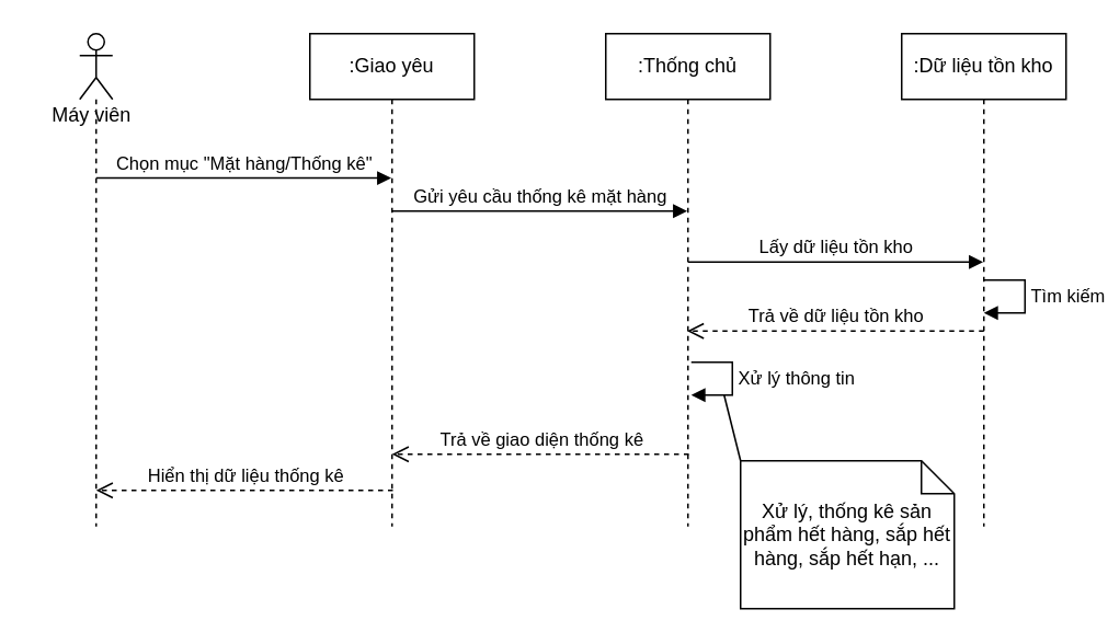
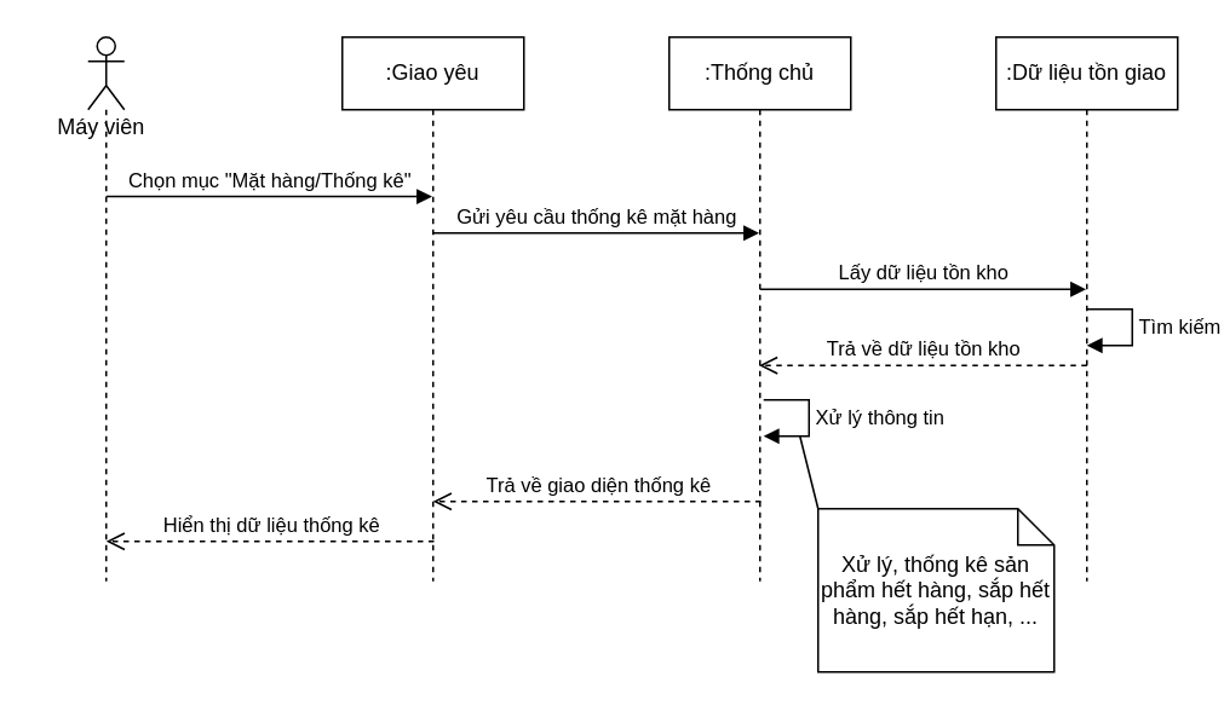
  <mxCell id="0" />
  <mxCell id="1" parent="0" />
  <mxCell id="2" value="" style="shape=umlLifeline;participant=umlActor;perimeter=lifelinePerimeter;whiteSpace=wrap;html=1;container=1;collapsible=0;recursiveResize=0;verticalAlign=top;spacingTop=36;outlineConnect=0;" vertex="1" parent="1"><mxGeometry x="48" y="20" width="20" height="300" as="geometry" /></mxCell>
  <mxCell id="3" value=":Thống chủ" style="shape=umlLifeline;perimeter=lifelinePerimeter;whiteSpace=wrap;html=1;container=1;collapsible=0;recursiveResize=0;outlineConnect=0;" vertex="1" parent="1"><mxGeometry x="368" y="20" width="100" height="300" as="geometry" /></mxCell>
  <mxCell id="4" value="Xử lý thông tin" style="edgeStyle=orthogonalEdgeStyle;html=1;align=left;spacingLeft=2;endArrow=block;rounded=0;entryX=1;entryY=0;" edge="1" parent="3"><mxGeometry relative="1" as="geometry"><mxPoint x="52" y="200" as="sourcePoint" /><Array as="points"><mxPoint x="77" y="200" /></Array><mxPoint x="52" y="220" as="targetPoint" /></mxGeometry></mxCell>
  <mxCell id="5" value=":Giao yêu" style="shape=umlLifeline;perimeter=lifelinePerimeter;whiteSpace=wrap;html=1;container=1;collapsible=0;recursiveResize=0;outlineConnect=0;" vertex="1" parent="1"><mxGeometry x="188" y="20" width="100" height="300" as="geometry" /></mxCell>
- <mxCell id="6" value=":Dữ liệu&amp;nbsp;tồn kho" style="shape=umlLifeline;perimeter=lifelinePerimeter;whiteSpace=wrap;html=1;container=1;collapsible=0;recursiveResize=0;outlineConnect=0;" vertex="1" parent="1"><mxGeometry x="548" y="20" width="100" height="300" as="geometry" /></mxCell>
+ <mxCell id="6" value=":Dữ liệu&amp;nbsp;tồn giao" style="shape=umlLifeline;perimeter=lifelinePerimeter;whiteSpace=wrap;html=1;container=1;collapsible=0;recursiveResize=0;outlineConnect=0;" vertex="1" parent="1"><mxGeometry x="548" y="20" width="100" height="300" as="geometry" /></mxCell>
  <mxCell id="7" value="Tìm kiếm" style="edgeStyle=orthogonalEdgeStyle;html=1;align=left;spacingLeft=2;endArrow=block;rounded=0;entryX=1;entryY=0;" edge="1" parent="6"><mxGeometry relative="1" as="geometry"><mxPoint x="50" y="150" as="sourcePoint" /><Array as="points"><mxPoint x="75" y="150" /></Array><mxPoint x="50" y="170" as="targetPoint" /></mxGeometry></mxCell>
  <mxCell id="8" value="Chọn mục &quot;Mặt hàng/Thống kê&quot;" style="html=1;verticalAlign=bottom;endArrow=block;rounded=0;exitX=0.5;exitY=0.243;exitDx=0;exitDy=0;exitPerimeter=0;" edge="1" parent="1"><mxGeometry width="80" relative="1" as="geometry"><mxPoint x="58" y="107.9" as="sourcePoint" /><mxPoint x="237.5" y="107.9" as="targetPoint" /></mxGeometry></mxCell>
  <mxCell id="9" value="Gửi yêu cầu thống kê mặt hàng" style="html=1;verticalAlign=bottom;endArrow=block;rounded=0;exitX=0.5;exitY=0.243;exitDx=0;exitDy=0;exitPerimeter=0;" edge="1" parent="1"><mxGeometry width="80" relative="1" as="geometry"><mxPoint x="238" y="128" as="sourcePoint" /><mxPoint x="417.5" y="128" as="targetPoint" /></mxGeometry></mxCell>
  <mxCell id="10" value="Lấy dữ liệu tồn kho" style="html=1;verticalAlign=bottom;endArrow=block;rounded=0;exitX=0.5;exitY=0.243;exitDx=0;exitDy=0;exitPerimeter=0;" edge="1" parent="1"><mxGeometry width="80" relative="1" as="geometry"><mxPoint x="418" y="159" as="sourcePoint" /><mxPoint x="597.5" y="159" as="targetPoint" /></mxGeometry></mxCell>
  <mxCell id="11" value="Trả về dữ liệu tồn kho" style="html=1;verticalAlign=bottom;endArrow=open;dashed=1;endSize=8;rounded=0;" edge="1" parent="1"><mxGeometry relative="1" as="geometry"><mxPoint x="598" y="201" as="sourcePoint" /><mxPoint x="417.5" y="201" as="targetPoint" /></mxGeometry></mxCell>
  <mxCell id="12" value="Trả về giao diện thống kê" style="html=1;verticalAlign=bottom;endArrow=open;dashed=1;endSize=8;rounded=0;" edge="1" parent="1"><mxGeometry relative="1" as="geometry"><mxPoint x="418.5" y="276" as="sourcePoint" /><mxPoint x="238" y="276" as="targetPoint" /></mxGeometry></mxCell>
  <mxCell id="13" value="Hiển thị dữ liệu thống kê" style="html=1;verticalAlign=bottom;endArrow=open;dashed=1;endSize=8;rounded=0;" edge="1" parent="1"><mxGeometry relative="1" as="geometry"><mxPoint x="238.5" y="298" as="sourcePoint" /><mxPoint x="58" y="298" as="targetPoint" /></mxGeometry></mxCell>
  <mxCell id="14" value="Máy viên" style="text;html=1;align=center;verticalAlign=middle;resizable=0;points=[];autosize=1;strokeColor=none;fillColor=none;" vertex="1" parent="1"><mxGeometry x="20" y="60" width="70" height="20" as="geometry" /></mxCell>
  <mxCell id="15" value="Xử lý, thống kê sản phẩm hết hàng, sắp hết hàng, sắp hết hạn, ..." style="shape=note;size=20;whiteSpace=wrap;html=1;" vertex="1" parent="1"><mxGeometry x="450" y="280" width="130" height="90" as="geometry" /></mxCell>
  <mxCell id="16" value="" style="endArrow=none;html=1;rounded=0;exitX=0;exitY=0;exitDx=0;exitDy=0;exitPerimeter=0;" edge="1" parent="1" source="15"><mxGeometry width="50" height="50" relative="1" as="geometry"><mxPoint x="310" y="240" as="sourcePoint" /><mxPoint x="440" y="240" as="targetPoint" /></mxGeometry></mxCell>
